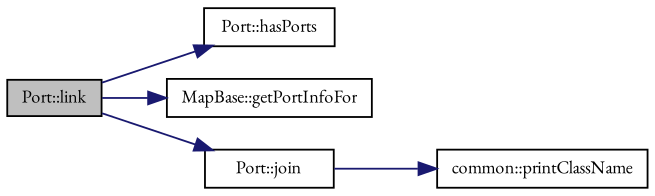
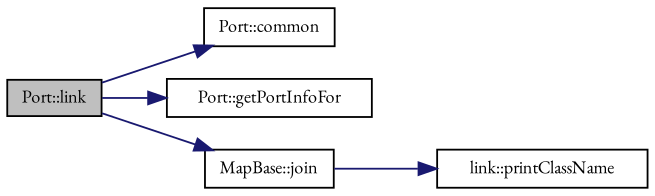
  digraph {
    fontname="EB Garamond"
    rankdir=LR
    node [color=black fontname="EB Garamond" fontsize=10 shape=record]
    edge [color=midnightblue fontname="EB Garamond" fontsize=10 labelfontname=Helvetica labelfontsize=10 style=solid]
    n1 [fillcolor=grey75 fontcolor=black height=0.2 label="Port::link" style=filled width=0.4]
-   n2 [height=0.2 label="Port::hasPorts" width=0.4]
-   n3 [height=0.2 label="MapBase::getPortInfoFor" width=0.4]
-   n4 [height=0.2 label="Port::join" width=0.4]
-   n5 [height=0.2 label="common::printClassName" width=0.4]
+   n2 [height=0.2 label="Port::common" width=0.4]
+   n3 [height=0.2 label="Port::getPortInfoFor" width=0.4]
+   n4 [height=0.2 label="MapBase::join" width=0.4]
+   n5 [height=0.2 label="link::printClassName" width=0.4]
    n1 -> n2
    n1 -> n3
    n1 -> n4
    n4 -> n5
  }
